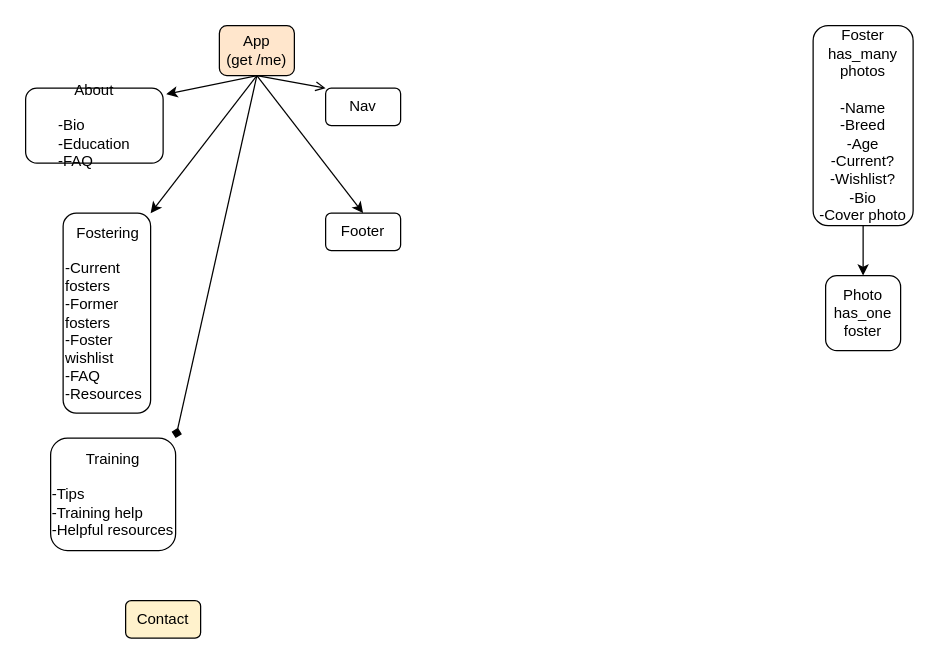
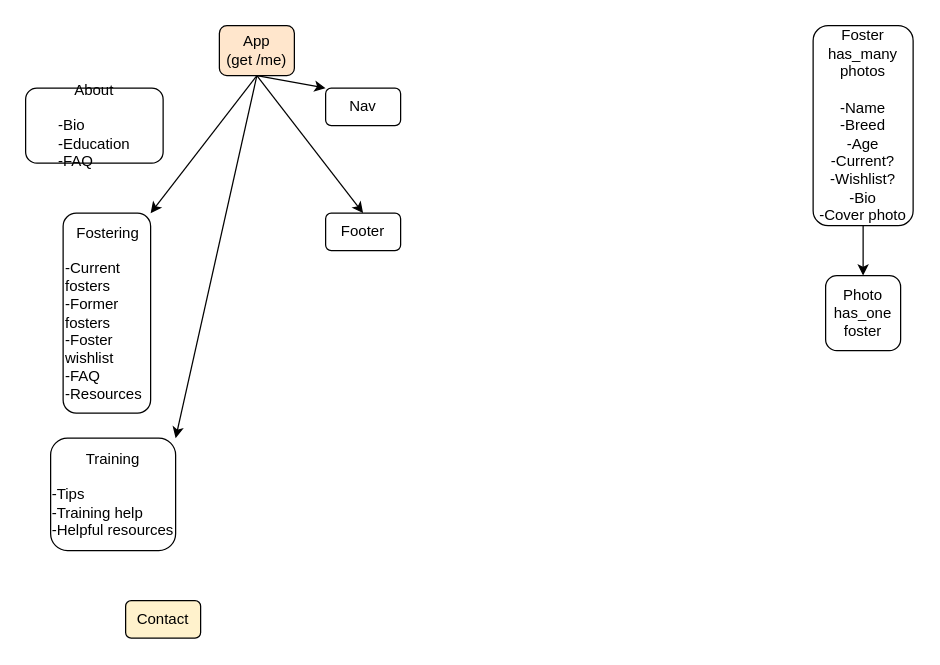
  <mxCell id="0" />
  <mxCell id="1" parent="0" />
- <mxCell id="2" style="edgeStyle=none;html=1;exitX=0.5;exitY=1;exitDx=0;exitDy=0;entryX=1.023;entryY=0.08;entryDx=0;entryDy=0;entryPerimeter=0;" edge="1" parent="1" source="7" target="8"><mxGeometry relative="1" as="geometry" /></mxCell>
  <mxCell id="3" style="edgeStyle=none;html=1;exitX=0.5;exitY=1;exitDx=0;exitDy=0;entryX=1;entryY=0;entryDx=0;entryDy=0;" edge="1" parent="1" source="7" target="9"><mxGeometry relative="1" as="geometry" /></mxCell>
- <mxCell id="4" style="edgeStyle=none;html=1;exitX=0.5;exitY=1;exitDx=0;exitDy=0;entryX=1;entryY=0;entryDx=0;entryDy=0;endArrow=diamond;" edge="1" parent="1" source="7" target="10"><mxGeometry relative="1" as="geometry" /></mxCell>
- <mxCell id="5" style="edgeStyle=none;html=1;exitX=0.5;exitY=1;exitDx=0;exitDy=0;entryX=0;entryY=0;entryDx=0;entryDy=0;endArrow=open;" edge="1" parent="1" source="7" target="12"><mxGeometry relative="1" as="geometry" /></mxCell>
+ <mxCell id="4" style="edgeStyle=none;html=1;exitX=0.5;exitY=1;exitDx=0;exitDy=0;entryX=1;entryY=0;entryDx=0;entryDy=0;" edge="1" parent="1" source="7" target="10"><mxGeometry relative="1" as="geometry" /></mxCell>
+ <mxCell id="5" style="edgeStyle=none;html=1;exitX=0.5;exitY=1;exitDx=0;exitDy=0;entryX=0;entryY=0;entryDx=0;entryDy=0;" edge="1" parent="1" source="7" target="12"><mxGeometry relative="1" as="geometry" /></mxCell>
  <mxCell id="6" style="edgeStyle=none;html=1;exitX=0.5;exitY=1;exitDx=0;exitDy=0;entryX=0.5;entryY=0;entryDx=0;entryDy=0;" edge="1" parent="1" source="7" target="13"><mxGeometry relative="1" as="geometry" /></mxCell>
  <mxCell id="7" value="App&lt;br&gt;(get /me)" style="rounded=1;whiteSpace=wrap;html=1;fillColor=#ffe6cc;" vertex="1" parent="1"><mxGeometry x="175" y="20" width="60" height="40" as="geometry" /></mxCell>
  <mxCell id="8" value="About&lt;br&gt;&lt;br&gt;&lt;div style=&quot;text-align: left&quot;&gt;-Bio&lt;/div&gt;&lt;div style=&quot;text-align: left&quot;&gt;&lt;span&gt;-Education&lt;/span&gt;&lt;/div&gt;&lt;div style=&quot;text-align: left&quot;&gt;&lt;span&gt;-FAQ&lt;/span&gt;&lt;/div&gt;" style="rounded=1;whiteSpace=wrap;html=1;" vertex="1" parent="1"><mxGeometry x="20" y="70" width="110" height="60" as="geometry" /></mxCell>
  <mxCell id="9" value="&lt;div style=&quot;text-align: center&quot;&gt;&lt;span&gt;Fostering&lt;/span&gt;&lt;/div&gt;&lt;div style=&quot;text-align: center&quot;&gt;&lt;span&gt;&lt;br&gt;&lt;/span&gt;&lt;/div&gt;&lt;div&gt;&lt;span&gt;-Current fosters&lt;/span&gt;&lt;/div&gt;-Former fosters&lt;br&gt;-Foster wishlist&lt;br&gt;-FAQ&lt;br&gt;-Resources" style="rounded=1;whiteSpace=wrap;html=1;align=left;" vertex="1" parent="1"><mxGeometry x="50" y="170" width="70" height="160" as="geometry" /></mxCell>
  <mxCell id="10" value="Training&lt;br&gt;&lt;br&gt;&lt;div style=&quot;text-align: left&quot;&gt;&lt;span&gt;-Tips&lt;/span&gt;&lt;/div&gt;&lt;div style=&quot;text-align: left&quot;&gt;&lt;span&gt;-Training help&lt;/span&gt;&lt;/div&gt;&lt;div style=&quot;text-align: left&quot;&gt;&lt;span&gt;-Helpful resources&lt;/span&gt;&lt;/div&gt;" style="rounded=1;whiteSpace=wrap;html=1;" vertex="1" parent="1"><mxGeometry x="40" y="350" width="100" height="90" as="geometry" /></mxCell>
  <mxCell id="11" value="Contact" style="rounded=1;whiteSpace=wrap;html=1;fillColor=#fff2cc;" vertex="1" parent="1"><mxGeometry x="100" y="480" width="60" height="30" as="geometry" /></mxCell>
  <mxCell id="12" value="Nav" style="rounded=1;whiteSpace=wrap;html=1;" vertex="1" parent="1"><mxGeometry x="260" y="70" width="60" height="30" as="geometry" /></mxCell>
  <mxCell id="13" value="Footer" style="rounded=1;whiteSpace=wrap;html=1;" vertex="1" parent="1"><mxGeometry x="260" y="170" width="60" height="30" as="geometry" /></mxCell>
  <mxCell id="14" style="edgeStyle=none;html=1;entryX=0.5;entryY=0;entryDx=0;entryDy=0;" edge="1" parent="1" source="15" target="16"><mxGeometry relative="1" as="geometry" /></mxCell>
  <mxCell id="15" value="Foster&lt;br&gt;has_many photos&lt;br&gt;&lt;br&gt;-Name&lt;br&gt;-Breed&lt;br&gt;-Age&lt;br&gt;-Current?&lt;br&gt;-Wishlist?&lt;br&gt;-Bio&lt;br&gt;-Cover photo" style="rounded=1;whiteSpace=wrap;html=1;" vertex="1" parent="1"><mxGeometry x="650" y="20" width="80" height="160" as="geometry" /></mxCell>
  <mxCell id="16" value="Photo&lt;br&gt;has_one foster" style="rounded=1;whiteSpace=wrap;html=1;" vertex="1" parent="1"><mxGeometry x="660" y="220" width="60" height="60" as="geometry" /></mxCell>
